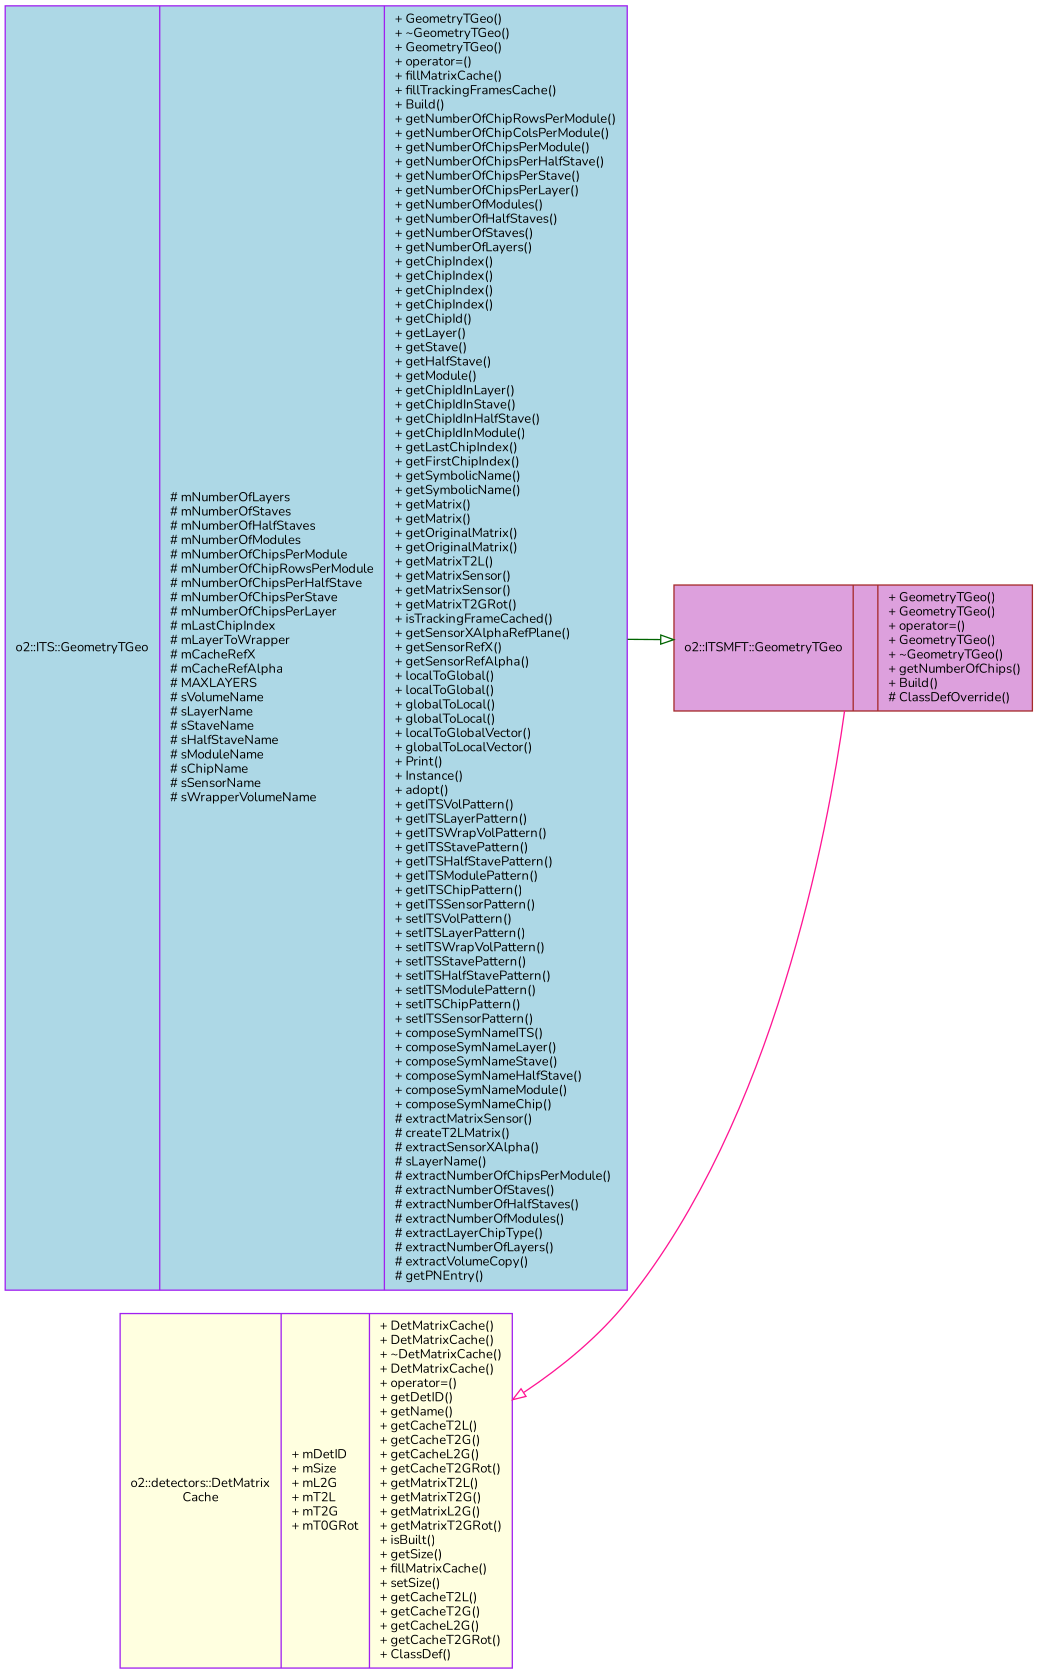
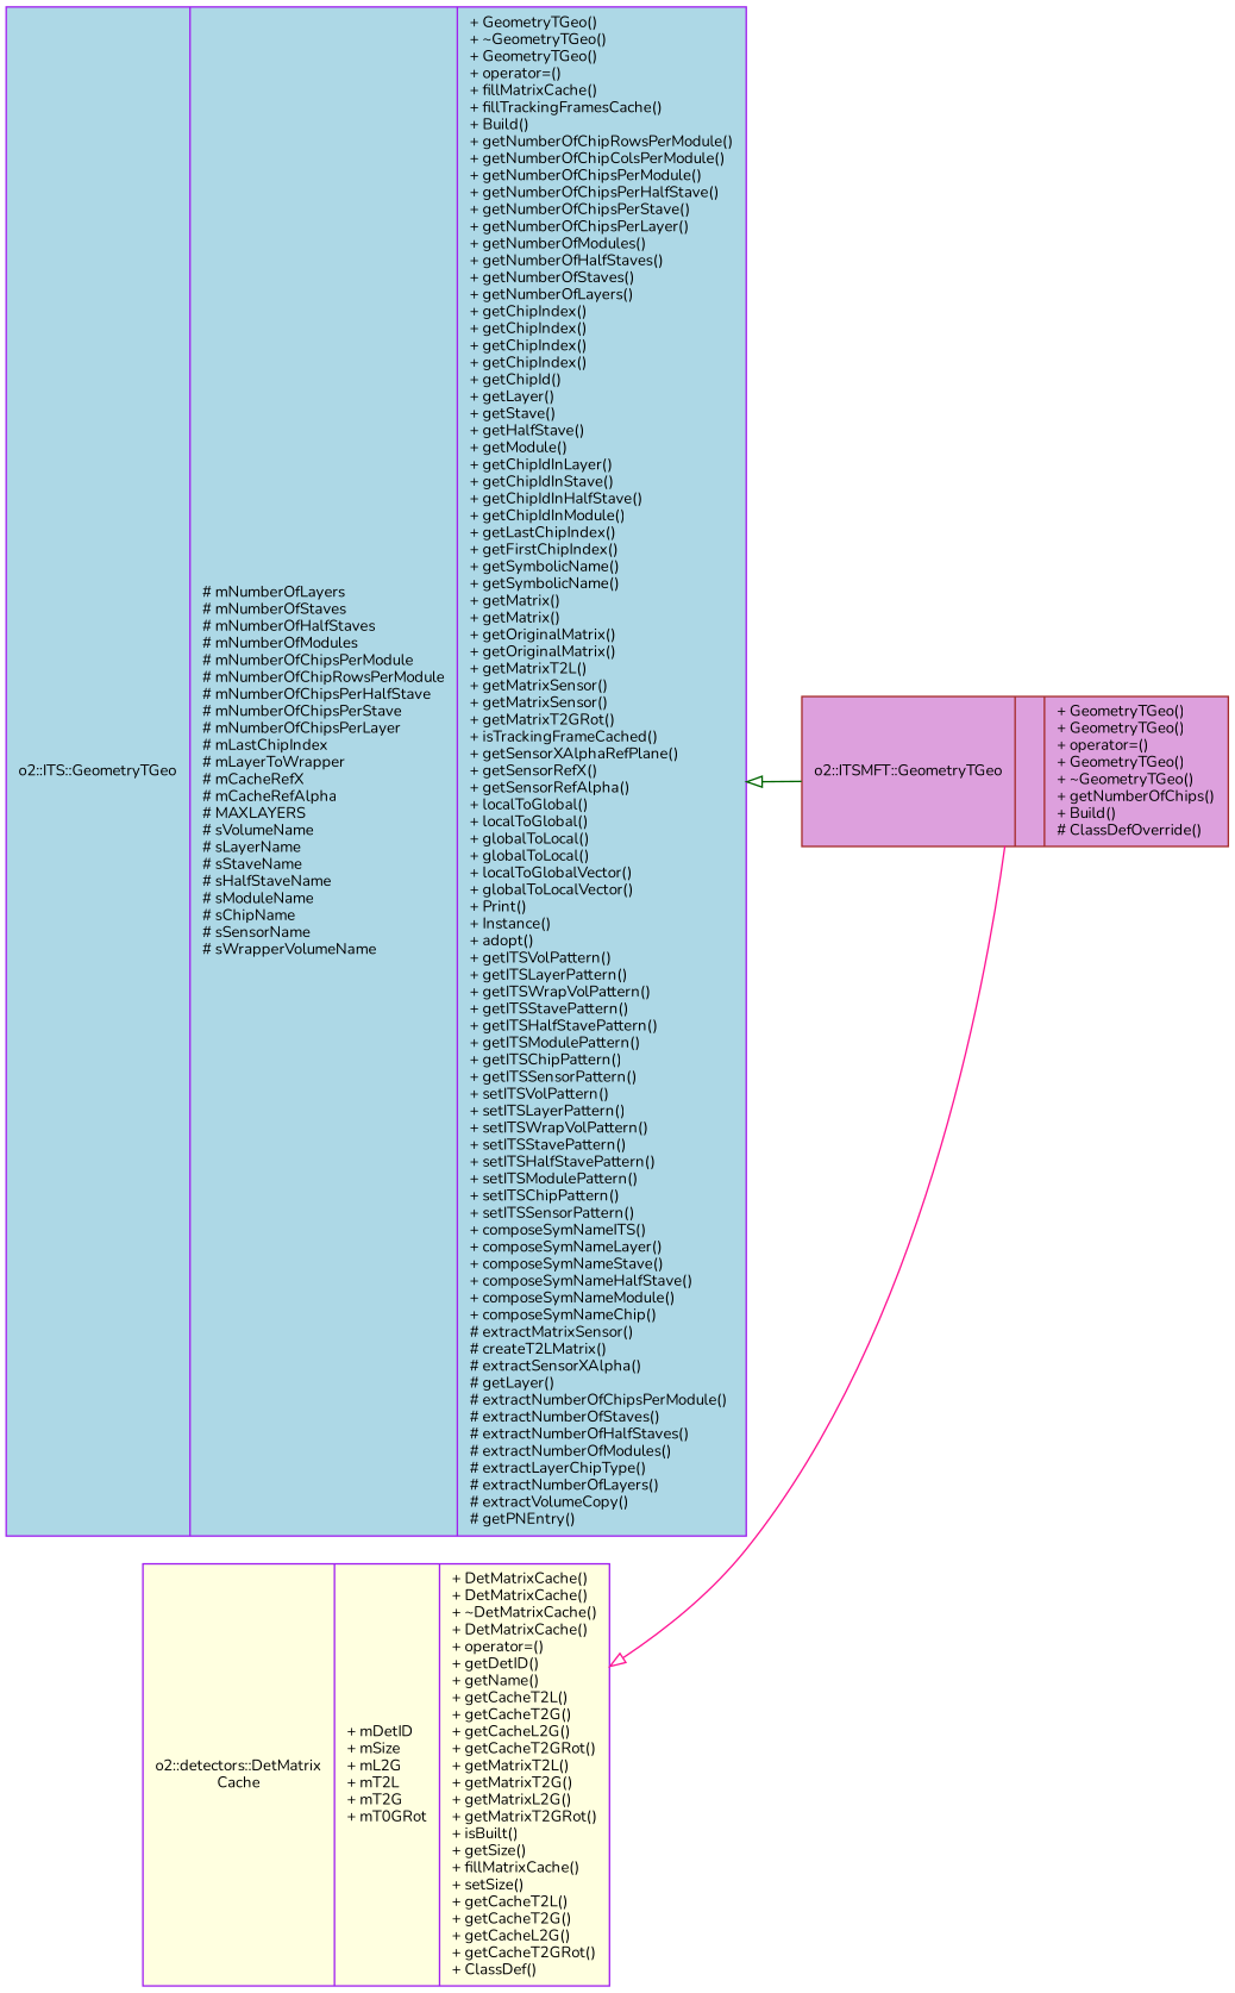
  digraph {
    fontname=Nunito
    rankdir=LR
    node [color=purple fontname=Nunito fontsize=10 shape=record style=filled]
    edge [arrowtail=onormal dir=back fontname=Nunito fontsize=10 labelfontname=Helvetica labelfontsize=10 style=solid]
-   n1 [fillcolor=lightblue fontcolor=black height=0.2 label="{o2::ITS::GeometryTGeo\n|# mNumberOfLayers\l# mNumberOfStaves\l# mNumberOfHalfStaves\l# mNumberOfModules\l# mNumberOfChipsPerModule\l# mNumberOfChipRowsPerModule\l# mNumberOfChipsPerHalfStave\l# mNumberOfChipsPerStave\l# mNumberOfChipsPerLayer\l# mLastChipIndex\l# mLayerToWrapper\l# mCacheRefX\l# mCacheRefAlpha\l# MAXLAYERS\l# sVolumeName\l# sLayerName\l# sStaveName\l# sHalfStaveName\l# sModuleName\l# sChipName\l# sSensorName\l# sWrapperVolumeName\l|+ GeometryTGeo()\l+ ~GeometryTGeo()\l+ GeometryTGeo()\l+ operator=()\l+ fillMatrixCache()\l+ fillTrackingFramesCache()\l+ Build()\l+ getNumberOfChipRowsPerModule()\l+ getNumberOfChipColsPerModule()\l+ getNumberOfChipsPerModule()\l+ getNumberOfChipsPerHalfStave()\l+ getNumberOfChipsPerStave()\l+ getNumberOfChipsPerLayer()\l+ getNumberOfModules()\l+ getNumberOfHalfStaves()\l+ getNumberOfStaves()\l+ getNumberOfLayers()\l+ getChipIndex()\l+ getChipIndex()\l+ getChipIndex()\l+ getChipIndex()\l+ getChipId()\l+ getLayer()\l+ getStave()\l+ getHalfStave()\l+ getModule()\l+ getChipIdInLayer()\l+ getChipIdInStave()\l+ getChipIdInHalfStave()\l+ getChipIdInModule()\l+ getLastChipIndex()\l+ getFirstChipIndex()\l+ getSymbolicName()\l+ getSymbolicName()\l+ getMatrix()\l+ getMatrix()\l+ getOriginalMatrix()\l+ getOriginalMatrix()\l+ getMatrixT2L()\l+ getMatrixSensor()\l+ getMatrixSensor()\l+ getMatrixT2GRot()\l+ isTrackingFrameCached()\l+ getSensorXAlphaRefPlane()\l+ getSensorRefX()\l+ getSensorRefAlpha()\l+ localToGlobal()\l+ localToGlobal()\l+ globalToLocal()\l+ globalToLocal()\l+ localToGlobalVector()\l+ globalToLocalVector()\l+ Print()\l+ Instance()\l+ adopt()\l+ getITSVolPattern()\l+ getITSLayerPattern()\l+ getITSWrapVolPattern()\l+ getITSStavePattern()\l+ getITSHalfStavePattern()\l+ getITSModulePattern()\l+ getITSChipPattern()\l+ getITSSensorPattern()\l+ setITSVolPattern()\l+ setITSLayerPattern()\l+ setITSWrapVolPattern()\l+ setITSStavePattern()\l+ setITSHalfStavePattern()\l+ setITSModulePattern()\l+ setITSChipPattern()\l+ setITSSensorPattern()\l+ composeSymNameITS()\l+ composeSymNameLayer()\l+ composeSymNameStave()\l+ composeSymNameHalfStave()\l+ composeSymNameModule()\l+ composeSymNameChip()\l# extractMatrixSensor()\l# createT2LMatrix()\l# extractSensorXAlpha()\l# sLayerName()\l# extractNumberOfChipsPerModule()\l# extractNumberOfStaves()\l# extractNumberOfHalfStaves()\l# extractNumberOfModules()\l# extractLayerChipType()\l# extractNumberOfLayers()\l# extractVolumeCopy()\l# getPNEntry()\l}" width=0.4]
+   n1 [fillcolor=lightblue fontcolor=black height=0.2 label="{o2::ITS::GeometryTGeo\n|# mNumberOfLayers\l# mNumberOfStaves\l# mNumberOfHalfStaves\l# mNumberOfModules\l# mNumberOfChipsPerModule\l# mNumberOfChipRowsPerModule\l# mNumberOfChipsPerHalfStave\l# mNumberOfChipsPerStave\l# mNumberOfChipsPerLayer\l# mLastChipIndex\l# mLayerToWrapper\l# mCacheRefX\l# mCacheRefAlpha\l# MAXLAYERS\l# sVolumeName\l# sLayerName\l# sStaveName\l# sHalfStaveName\l# sModuleName\l# sChipName\l# sSensorName\l# sWrapperVolumeName\l|+ GeometryTGeo()\l+ ~GeometryTGeo()\l+ GeometryTGeo()\l+ operator=()\l+ fillMatrixCache()\l+ fillTrackingFramesCache()\l+ Build()\l+ getNumberOfChipRowsPerModule()\l+ getNumberOfChipColsPerModule()\l+ getNumberOfChipsPerModule()\l+ getNumberOfChipsPerHalfStave()\l+ getNumberOfChipsPerStave()\l+ getNumberOfChipsPerLayer()\l+ getNumberOfModules()\l+ getNumberOfHalfStaves()\l+ getNumberOfStaves()\l+ getNumberOfLayers()\l+ getChipIndex()\l+ getChipIndex()\l+ getChipIndex()\l+ getChipIndex()\l+ getChipId()\l+ getLayer()\l+ getStave()\l+ getHalfStave()\l+ getModule()\l+ getChipIdInLayer()\l+ getChipIdInStave()\l+ getChipIdInHalfStave()\l+ getChipIdInModule()\l+ getLastChipIndex()\l+ getFirstChipIndex()\l+ getSymbolicName()\l+ getSymbolicName()\l+ getMatrix()\l+ getMatrix()\l+ getOriginalMatrix()\l+ getOriginalMatrix()\l+ getMatrixT2L()\l+ getMatrixSensor()\l+ getMatrixSensor()\l+ getMatrixT2GRot()\l+ isTrackingFrameCached()\l+ getSensorXAlphaRefPlane()\l+ getSensorRefX()\l+ getSensorRefAlpha()\l+ localToGlobal()\l+ localToGlobal()\l+ globalToLocal()\l+ globalToLocal()\l+ localToGlobalVector()\l+ globalToLocalVector()\l+ Print()\l+ Instance()\l+ adopt()\l+ getITSVolPattern()\l+ getITSLayerPattern()\l+ getITSWrapVolPattern()\l+ getITSStavePattern()\l+ getITSHalfStavePattern()\l+ getITSModulePattern()\l+ getITSChipPattern()\l+ getITSSensorPattern()\l+ setITSVolPattern()\l+ setITSLayerPattern()\l+ setITSWrapVolPattern()\l+ setITSStavePattern()\l+ setITSHalfStavePattern()\l+ setITSModulePattern()\l+ setITSChipPattern()\l+ setITSSensorPattern()\l+ composeSymNameITS()\l+ composeSymNameLayer()\l+ composeSymNameStave()\l+ composeSymNameHalfStave()\l+ composeSymNameModule()\l+ composeSymNameChip()\l# extractMatrixSensor()\l# createT2LMatrix()\l# extractSensorXAlpha()\l# getLayer()\l# extractNumberOfChipsPerModule()\l# extractNumberOfStaves()\l# extractNumberOfHalfStaves()\l# extractNumberOfModules()\l# extractLayerChipType()\l# extractNumberOfLayers()\l# extractVolumeCopy()\l# getPNEntry()\l}" width=0.4]
    n2 [color=brown fillcolor=plum height=0.2 label="{o2::ITSMFT::GeometryTGeo\n||+ GeometryTGeo()\l+ GeometryTGeo()\l+ operator=()\l+ GeometryTGeo()\l+ ~GeometryTGeo()\l+ getNumberOfChips()\l+ Build()\l# ClassDefOverride()\l}" width=0.4]
    n3 [fillcolor=lightyellow height=0.2 label="{o2::detectors::DetMatrix\lCache\n|+ mDetID\l+ mSize\l+ mL2G\l+ mT2L\l+ mT2G\l+ mT0GRot\l|+ DetMatrixCache()\l+ DetMatrixCache()\l+ ~DetMatrixCache()\l+ DetMatrixCache()\l+ operator=()\l+ getDetID()\l+ getName()\l+ getCacheT2L()\l+ getCacheT2G()\l+ getCacheL2G()\l+ getCacheT2GRot()\l+ getMatrixT2L()\l+ getMatrixT2G()\l+ getMatrixL2G()\l+ getMatrixT2GRot()\l+ isBuilt()\l+ getSize()\l+ fillMatrixCache()\l+ setSize()\l+ getCacheT2L()\l+ getCacheT2G()\l+ getCacheL2G()\l+ getCacheT2GRot()\l+ ClassDef()\l}" width=0.4]
-   n2 -> n1 [color=darkgreen]
+   n1 -> n2 [color=darkgreen]
    n3 -> n2 [color=deeppink]
  }
